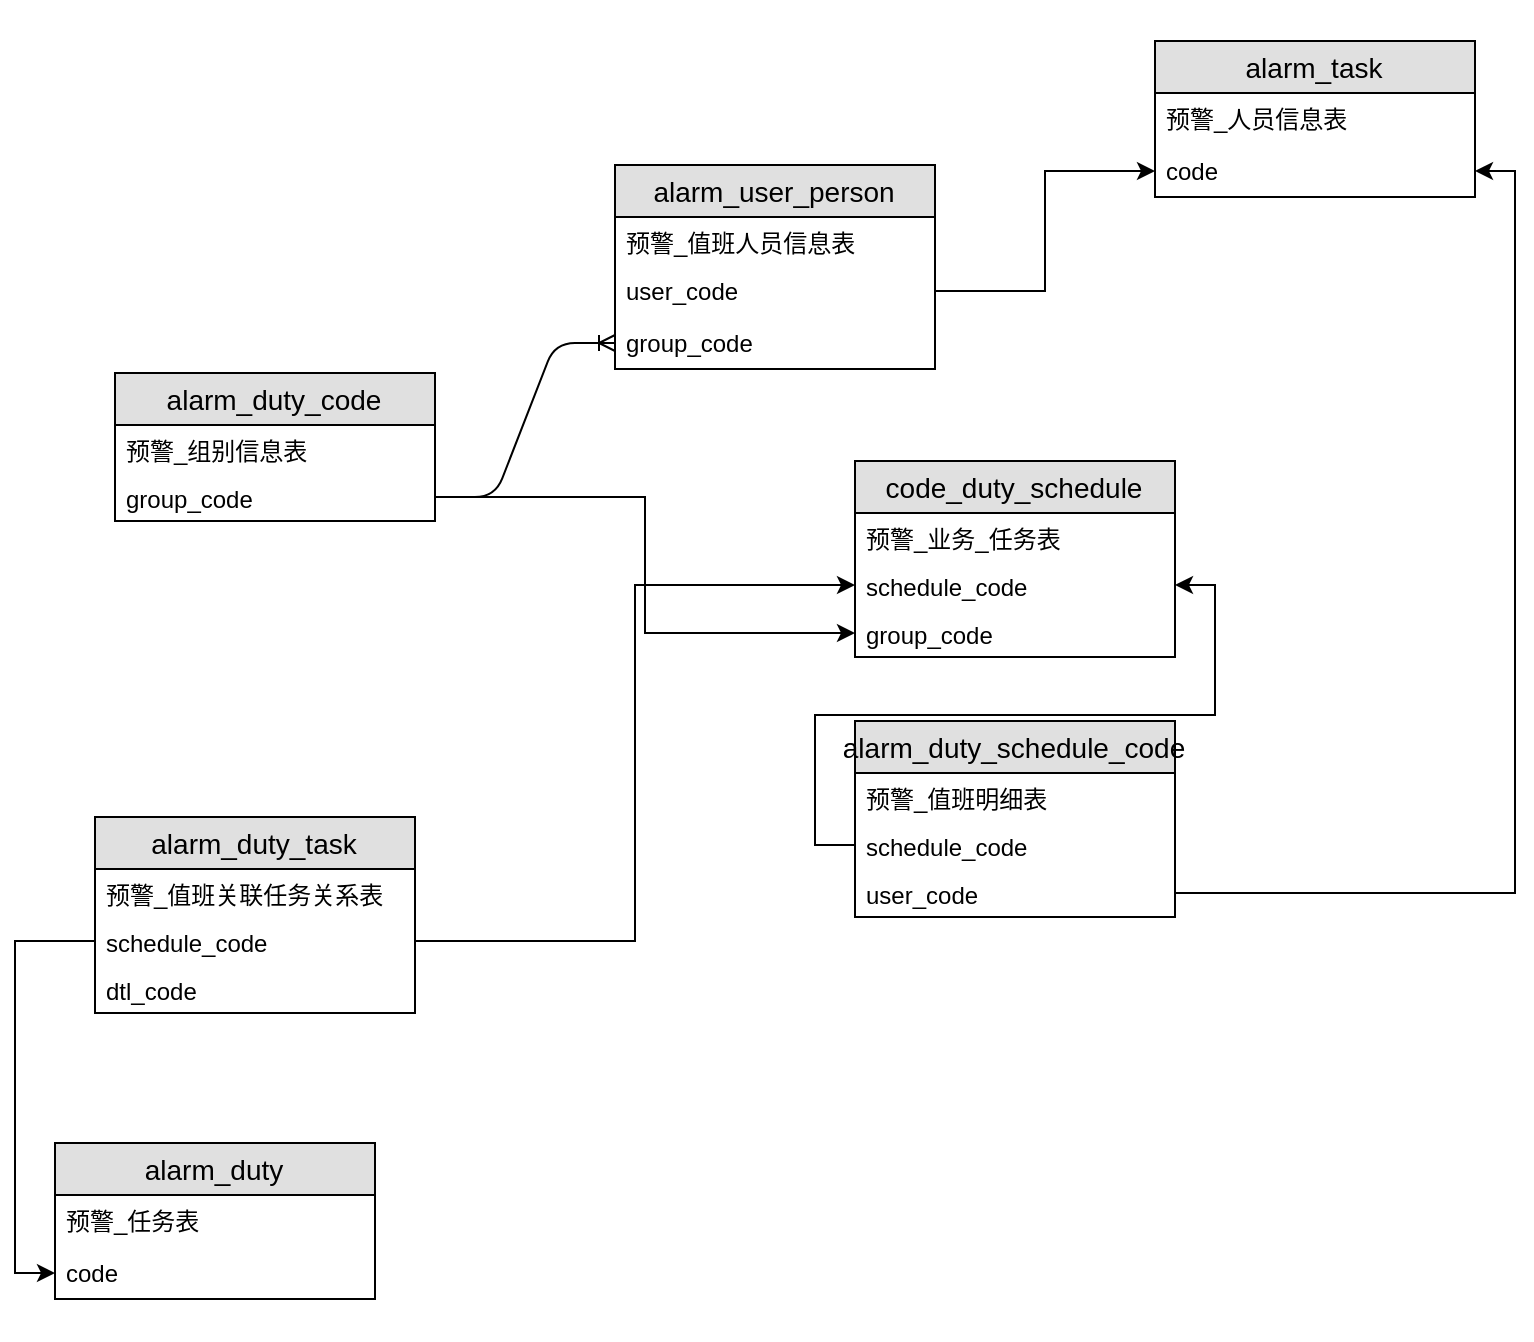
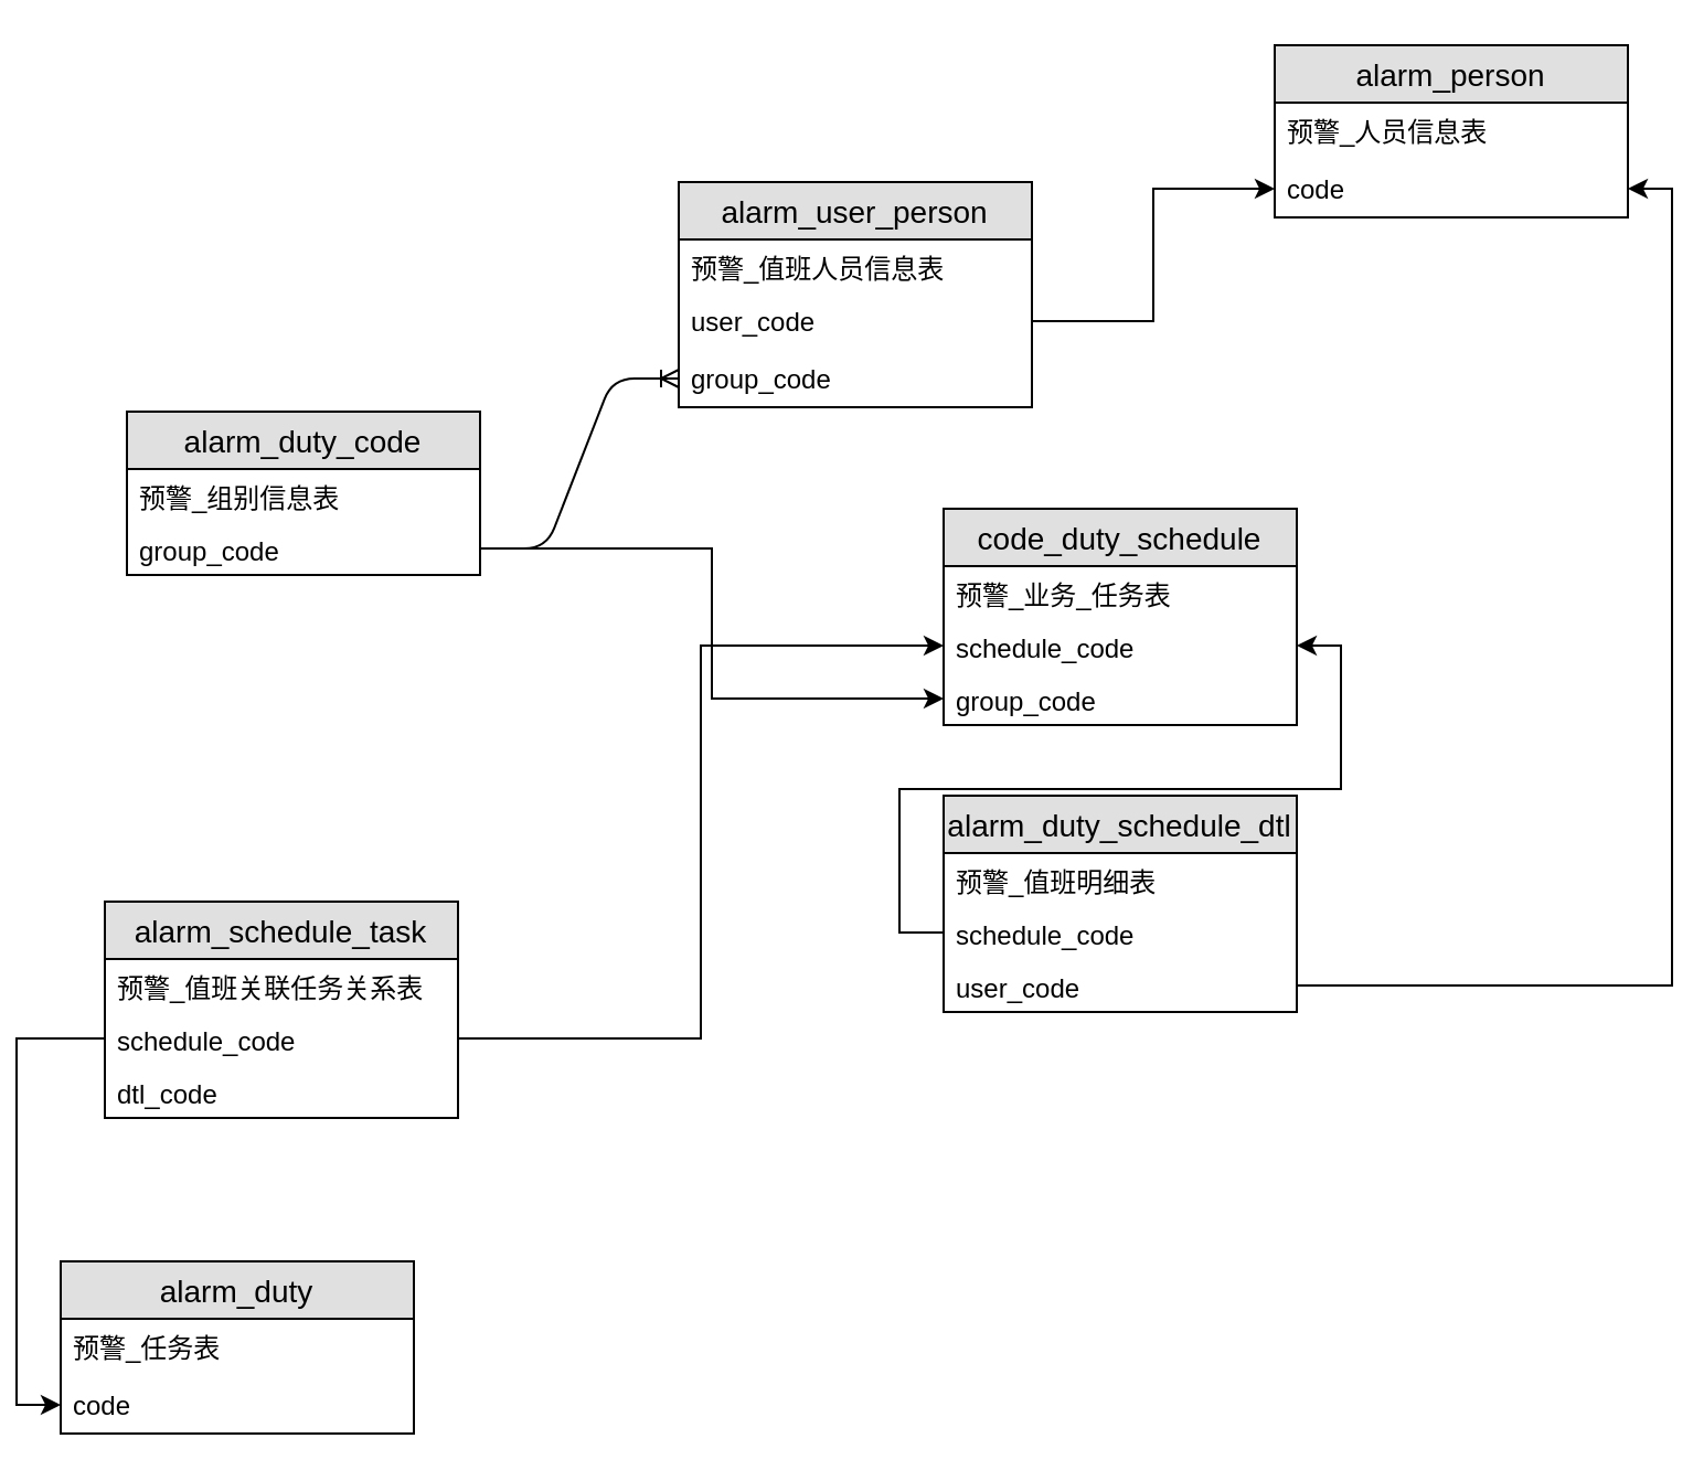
  <mxCell id="0" />
  <mxCell id="1" parent="0" />
  <mxCell id="2" value="alarm_user_person" style="swimlane;fontStyle=0;childLayout=stackLayout;horizontal=1;startSize=26;fillColor=#e0e0e0;horizontalStack=0;resizeParent=1;resizeParentMax=0;resizeLast=0;collapsible=1;marginBottom=0;swimlaneFillColor=#ffffff;align=center;fontSize=14;" vertex="1" parent="1"><mxGeometry x="300" y="82" width="160" height="102" as="geometry" /></mxCell>
  <mxCell id="3" value="预警_值班人员信息表" style="text;strokeColor=none;fillColor=none;spacingLeft=4;spacingRight=4;overflow=hidden;rotatable=0;points=[[0,0.5],[1,0.5]];portConstraint=eastwest;fontSize=12;" vertex="1" parent="2"><mxGeometry y="26" width="160" height="24" as="geometry" /></mxCell>
  <mxCell id="4" value="user_code" style="text;strokeColor=none;fillColor=none;spacingLeft=4;spacingRight=4;overflow=hidden;rotatable=0;points=[[0,0.5],[1,0.5]];portConstraint=eastwest;fontSize=12;" vertex="1" parent="2"><mxGeometry y="50" width="160" height="26" as="geometry" /></mxCell>
  <mxCell id="5" value="group_code" style="text;strokeColor=none;fillColor=none;spacingLeft=4;spacingRight=4;overflow=hidden;rotatable=0;points=[[0,0.5],[1,0.5]];portConstraint=eastwest;fontSize=12;" vertex="1" parent="2"><mxGeometry y="76" width="160" height="26" as="geometry" /></mxCell>
- <mxCell id="6" value="alarm_duty_task" style="swimlane;fontStyle=0;childLayout=stackLayout;horizontal=1;startSize=26;fillColor=#e0e0e0;horizontalStack=0;resizeParent=1;resizeParentMax=0;resizeLast=0;collapsible=1;marginBottom=0;swimlaneFillColor=#ffffff;align=center;fontSize=14;" vertex="1" parent="1"><mxGeometry x="40" y="408" width="160" height="98" as="geometry" /></mxCell>
+ <mxCell id="6" value="alarm_schedule_task" style="swimlane;fontStyle=0;childLayout=stackLayout;horizontal=1;startSize=26;fillColor=#e0e0e0;horizontalStack=0;resizeParent=1;resizeParentMax=0;resizeLast=0;collapsible=1;marginBottom=0;swimlaneFillColor=#ffffff;align=center;fontSize=14;" vertex="1" parent="1"><mxGeometry x="40" y="408" width="160" height="98" as="geometry" /></mxCell>
  <mxCell id="7" value="预警_值班关联任务关系表" style="text;strokeColor=none;fillColor=none;spacingLeft=4;spacingRight=4;overflow=hidden;rotatable=0;points=[[0,0.5],[1,0.5]];portConstraint=eastwest;fontSize=12;" vertex="1" parent="6"><mxGeometry y="26" width="160" height="24" as="geometry" /></mxCell>
  <mxCell id="8" value="schedule_code" style="text;strokeColor=none;fillColor=none;spacingLeft=4;spacingRight=4;overflow=hidden;rotatable=0;points=[[0,0.5],[1,0.5]];portConstraint=eastwest;fontSize=12;" vertex="1" parent="6"><mxGeometry y="50" width="160" height="24" as="geometry" /></mxCell>
  <mxCell id="9" value="dtl_code" style="text;strokeColor=none;fillColor=none;spacingLeft=4;spacingRight=4;overflow=hidden;rotatable=0;points=[[0,0.5],[1,0.5]];portConstraint=eastwest;fontSize=12;" vertex="1" parent="6"><mxGeometry y="74" width="160" height="24" as="geometry" /></mxCell>
- <mxCell id="10" value="alarm_duty_schedule_code" style="swimlane;fontStyle=0;childLayout=stackLayout;horizontal=1;startSize=26;fillColor=#e0e0e0;horizontalStack=0;resizeParent=1;resizeParentMax=0;resizeLast=0;collapsible=1;marginBottom=0;swimlaneFillColor=#ffffff;align=center;fontSize=14;" vertex="1" parent="1"><mxGeometry x="420" y="360" width="160" height="98" as="geometry" /></mxCell>
+ <mxCell id="10" value="alarm_duty_schedule_dtl" style="swimlane;fontStyle=0;childLayout=stackLayout;horizontal=1;startSize=26;fillColor=#e0e0e0;horizontalStack=0;resizeParent=1;resizeParentMax=0;resizeLast=0;collapsible=1;marginBottom=0;swimlaneFillColor=#ffffff;align=center;fontSize=14;" vertex="1" parent="1"><mxGeometry x="420" y="360" width="160" height="98" as="geometry" /></mxCell>
  <mxCell id="11" value="预警_值班明细表" style="text;strokeColor=none;fillColor=none;spacingLeft=4;spacingRight=4;overflow=hidden;rotatable=0;points=[[0,0.5],[1,0.5]];portConstraint=eastwest;fontSize=12;" vertex="1" parent="10"><mxGeometry y="26" width="160" height="24" as="geometry" /></mxCell>
  <mxCell id="12" value="schedule_code" style="text;strokeColor=none;fillColor=none;spacingLeft=4;spacingRight=4;overflow=hidden;rotatable=0;points=[[0,0.5],[1,0.5]];portConstraint=eastwest;fontSize=12;" vertex="1" parent="10"><mxGeometry y="50" width="160" height="24" as="geometry" /></mxCell>
  <mxCell id="13" value="user_code" style="text;strokeColor=none;fillColor=none;spacingLeft=4;spacingRight=4;overflow=hidden;rotatable=0;points=[[0,0.5],[1,0.5]];portConstraint=eastwest;fontSize=12;" vertex="1" parent="10"><mxGeometry y="74" width="160" height="24" as="geometry" /></mxCell>
  <mxCell id="14" value="alarm_duty_code" style="swimlane;fontStyle=0;childLayout=stackLayout;horizontal=1;startSize=26;fillColor=#e0e0e0;horizontalStack=0;resizeParent=1;resizeParentMax=0;resizeLast=0;collapsible=1;marginBottom=0;swimlaneFillColor=#ffffff;align=center;fontSize=14;" vertex="1" parent="1"><mxGeometry x="50" y="186" width="160" height="74" as="geometry" /></mxCell>
  <mxCell id="15" value="预警_组别信息表" style="text;strokeColor=none;fillColor=none;spacingLeft=4;spacingRight=4;overflow=hidden;rotatable=0;points=[[0,0.5],[1,0.5]];portConstraint=eastwest;fontSize=12;" vertex="1" parent="14"><mxGeometry y="26" width="160" height="24" as="geometry" /></mxCell>
  <mxCell id="16" value="group_code" style="text;strokeColor=none;fillColor=none;spacingLeft=4;spacingRight=4;overflow=hidden;rotatable=0;points=[[0,0.5],[1,0.5]];portConstraint=eastwest;fontSize=12;" vertex="1" parent="14"><mxGeometry y="50" width="160" height="24" as="geometry" /></mxCell>
  <mxCell id="17" value="code_duty_schedule" style="swimlane;fontStyle=0;childLayout=stackLayout;horizontal=1;startSize=26;fillColor=#e0e0e0;horizontalStack=0;resizeParent=1;resizeParentMax=0;resizeLast=0;collapsible=1;marginBottom=0;swimlaneFillColor=#ffffff;align=center;fontSize=14;" vertex="1" parent="1"><mxGeometry x="420" y="230" width="160" height="98" as="geometry" /></mxCell>
  <mxCell id="18" value="预警_业务_任务表" style="text;strokeColor=none;fillColor=none;spacingLeft=4;spacingRight=4;overflow=hidden;rotatable=0;points=[[0,0.5],[1,0.5]];portConstraint=eastwest;fontSize=12;" vertex="1" parent="17"><mxGeometry y="26" width="160" height="24" as="geometry" /></mxCell>
  <mxCell id="19" value="schedule_code" style="text;strokeColor=none;fillColor=none;spacingLeft=4;spacingRight=4;overflow=hidden;rotatable=0;points=[[0,0.5],[1,0.5]];portConstraint=eastwest;fontSize=12;" vertex="1" parent="17"><mxGeometry y="50" width="160" height="24" as="geometry" /></mxCell>
  <mxCell id="20" value="group_code" style="text;strokeColor=none;fillColor=none;spacingLeft=4;spacingRight=4;overflow=hidden;rotatable=0;points=[[0,0.5],[1,0.5]];portConstraint=eastwest;fontSize=12;" vertex="1" parent="17"><mxGeometry y="74" width="160" height="24" as="geometry" /></mxCell>
- <mxCell id="21" value="alarm_task" style="swimlane;fontStyle=0;childLayout=stackLayout;horizontal=1;startSize=26;fillColor=#e0e0e0;horizontalStack=0;resizeParent=1;resizeParentMax=0;resizeLast=0;collapsible=1;marginBottom=0;swimlaneFillColor=#ffffff;align=center;fontSize=14;" vertex="1" parent="1"><mxGeometry x="570" y="20" width="160" height="78" as="geometry" /></mxCell>
+ <mxCell id="21" value="alarm_person" style="swimlane;fontStyle=0;childLayout=stackLayout;horizontal=1;startSize=26;fillColor=#e0e0e0;horizontalStack=0;resizeParent=1;resizeParentMax=0;resizeLast=0;collapsible=1;marginBottom=0;swimlaneFillColor=#ffffff;align=center;fontSize=14;" vertex="1" parent="1"><mxGeometry x="570" y="20" width="160" height="78" as="geometry" /></mxCell>
  <mxCell id="22" value="预警_人员信息表" style="text;strokeColor=none;fillColor=none;spacingLeft=4;spacingRight=4;overflow=hidden;rotatable=0;points=[[0,0.5],[1,0.5]];portConstraint=eastwest;fontSize=12;" vertex="1" parent="21"><mxGeometry y="26" width="160" height="26" as="geometry" /></mxCell>
  <mxCell id="23" value="code" style="text;strokeColor=none;fillColor=none;spacingLeft=4;spacingRight=4;overflow=hidden;rotatable=0;points=[[0,0.5],[1,0.5]];portConstraint=eastwest;fontSize=12;" vertex="1" parent="21"><mxGeometry y="52" width="160" height="26" as="geometry" /></mxCell>
  <mxCell id="24" value="" style="edgeStyle=entityRelationEdgeStyle;fontSize=12;html=1;endArrow=ERoneToMany;exitX=1;exitY=0.5;exitDx=0;exitDy=0;entryX=0;entryY=0.5;entryDx=0;entryDy=0;" edge="1" parent="1" source="16" target="5"><mxGeometry width="100" height="100" relative="1" as="geometry"><mxPoint x="200" y="300" as="sourcePoint" /><mxPoint x="300" y="200" as="targetPoint" /></mxGeometry></mxCell>
  <mxCell id="25" style="edgeStyle=orthogonalEdgeStyle;rounded=0;orthogonalLoop=1;jettySize=auto;html=1;entryX=0;entryY=0.5;entryDx=0;entryDy=0;" edge="1" parent="1" source="16" target="20"><mxGeometry relative="1" as="geometry" /></mxCell>
  <mxCell id="26" style="edgeStyle=orthogonalEdgeStyle;rounded=0;orthogonalLoop=1;jettySize=auto;html=1;entryX=0;entryY=0.5;entryDx=0;entryDy=0;" edge="1" parent="1" source="4" target="23"><mxGeometry relative="1" as="geometry" /></mxCell>
  <mxCell id="27" style="edgeStyle=orthogonalEdgeStyle;rounded=0;orthogonalLoop=1;jettySize=auto;html=1;entryX=1;entryY=0.5;entryDx=0;entryDy=0;" edge="1" parent="1" source="12" target="19"><mxGeometry relative="1" as="geometry" /></mxCell>
  <mxCell id="28" style="edgeStyle=orthogonalEdgeStyle;rounded=0;orthogonalLoop=1;jettySize=auto;html=1;entryX=1;entryY=0.5;entryDx=0;entryDy=0;" edge="1" parent="1" source="13" target="23"><mxGeometry relative="1" as="geometry" /></mxCell>
  <mxCell id="29" style="edgeStyle=orthogonalEdgeStyle;rounded=0;orthogonalLoop=1;jettySize=auto;html=1;entryX=0;entryY=0.5;entryDx=0;entryDy=0;" edge="1" parent="1" source="8" target="19"><mxGeometry relative="1" as="geometry" /></mxCell>
  <mxCell id="30" value="alarm_duty" style="swimlane;fontStyle=0;childLayout=stackLayout;horizontal=1;startSize=26;fillColor=#e0e0e0;horizontalStack=0;resizeParent=1;resizeParentMax=0;resizeLast=0;collapsible=1;marginBottom=0;swimlaneFillColor=#ffffff;align=center;fontSize=14;" vertex="1" parent="1"><mxGeometry x="20" y="571" width="160" height="78" as="geometry" /></mxCell>
  <mxCell id="31" value="预警_任务表" style="text;strokeColor=none;fillColor=none;spacingLeft=4;spacingRight=4;overflow=hidden;rotatable=0;points=[[0,0.5],[1,0.5]];portConstraint=eastwest;fontSize=12;" vertex="1" parent="30"><mxGeometry y="26" width="160" height="26" as="geometry" /></mxCell>
  <mxCell id="32" value="code" style="text;strokeColor=none;fillColor=none;spacingLeft=4;spacingRight=4;overflow=hidden;rotatable=0;points=[[0,0.5],[1,0.5]];portConstraint=eastwest;fontSize=12;" vertex="1" parent="30"><mxGeometry y="52" width="160" height="26" as="geometry" /></mxCell>
  <mxCell id="33" style="edgeStyle=orthogonalEdgeStyle;rounded=0;orthogonalLoop=1;jettySize=auto;html=1;entryX=0;entryY=0.5;entryDx=0;entryDy=0;" edge="1" parent="1" source="8" target="32"><mxGeometry relative="1" as="geometry" /></mxCell>
